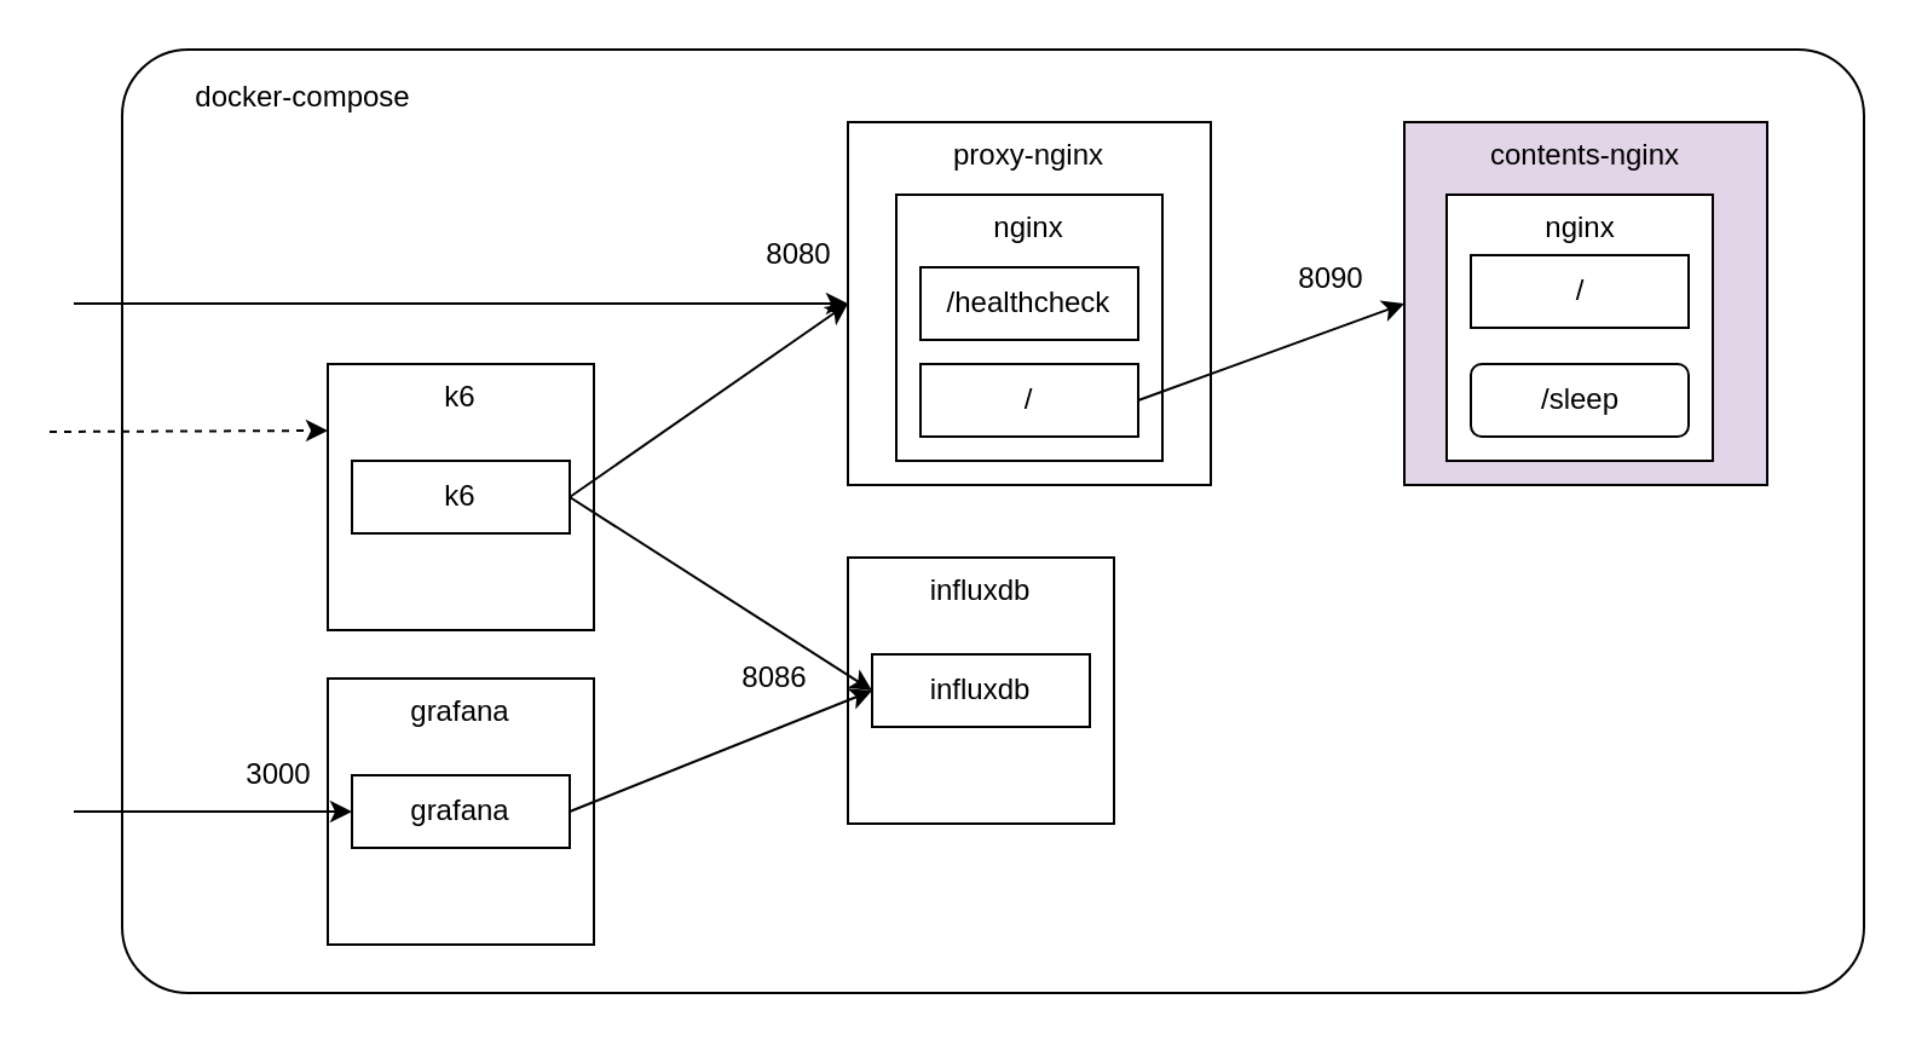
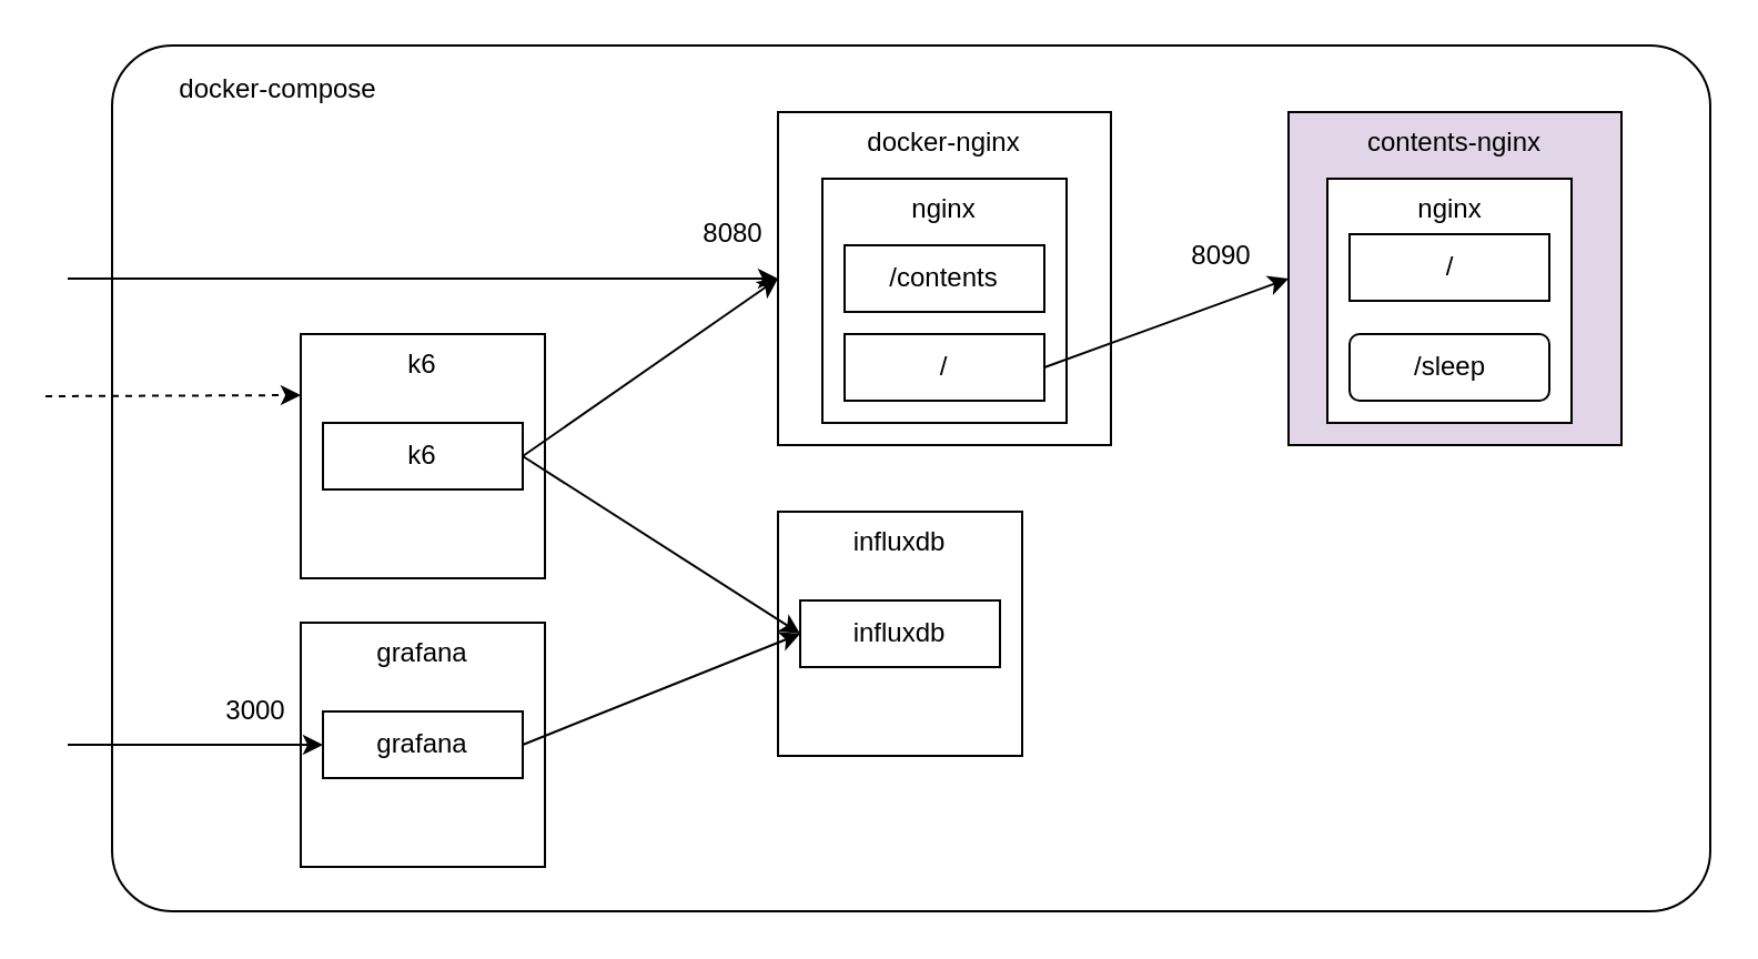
  <mxCell id="0" />
  <mxCell id="1" parent="0" />
  <mxCell id="2" value="" style="rounded=1;whiteSpace=wrap;html=1;arcSize=7;" vertex="1" parent="1"><mxGeometry x="50" y="20" width="720" height="390" as="geometry" /></mxCell>
- <mxCell id="3" value="proxy-nginx" style="whiteSpace=wrap;html=1;aspect=fixed;verticalAlign=top;" vertex="1" parent="1"><mxGeometry x="350" y="50" width="150" height="150" as="geometry" /></mxCell>
+ <mxCell id="3" value="docker-nginx" style="whiteSpace=wrap;html=1;aspect=fixed;verticalAlign=top;" vertex="1" parent="1"><mxGeometry x="350" y="50" width="150" height="150" as="geometry" /></mxCell>
  <mxCell id="4" value="contents-nginx" style="whiteSpace=wrap;html=1;aspect=fixed;verticalAlign=top;fillColor=#e1d5e7;" vertex="1" parent="1"><mxGeometry x="580" y="50" width="150" height="150" as="geometry" /></mxCell>
  <mxCell id="5" value="nginx" style="whiteSpace=wrap;html=1;aspect=fixed;verticalAlign=top;" vertex="1" parent="1"><mxGeometry x="370" y="80" width="110" height="110" as="geometry" /></mxCell>
  <mxCell id="6" value="nginx" style="whiteSpace=wrap;html=1;aspect=fixed;verticalAlign=top;" vertex="1" parent="1"><mxGeometry x="597.5" y="80" width="110" height="110" as="geometry" /></mxCell>
  <mxCell id="7" value="docker-compose" style="text;html=1;strokeColor=none;fillColor=none;align=center;verticalAlign=middle;whiteSpace=wrap;rounded=0;" vertex="1" parent="1"><mxGeometry x="70" y="30" width="110" height="20" as="geometry" /></mxCell>
  <mxCell id="8" value="" style="endArrow=classic;html=1;entryX=0;entryY=0.5;entryDx=0;entryDy=0;" edge="1" parent="1" target="3"><mxGeometry width="50" height="50" relative="1" as="geometry"><mxPoint x="30" y="125" as="sourcePoint" /><mxPoint x="130" y="95" as="targetPoint" /></mxGeometry></mxCell>
  <mxCell id="9" value="8080" style="text;html=1;strokeColor=none;fillColor=none;align=center;verticalAlign=middle;whiteSpace=wrap;rounded=0;" vertex="1" parent="1"><mxGeometry x="310" y="95" width="40" height="20" as="geometry" /></mxCell>
  <mxCell id="10" value="" style="endArrow=classic;html=1;entryX=0;entryY=0.5;entryDx=0;entryDy=0;exitX=1;exitY=0.5;exitDx=0;exitDy=0;" edge="1" parent="1" source="13" target="4"><mxGeometry width="50" height="50" relative="1" as="geometry"><mxPoint x="390" y="285" as="sourcePoint" /><mxPoint x="440" y="235" as="targetPoint" /></mxGeometry></mxCell>
  <mxCell id="11" value="8090" style="text;html=1;strokeColor=none;fillColor=none;align=center;verticalAlign=middle;whiteSpace=wrap;rounded=0;" vertex="1" parent="1"><mxGeometry x="530" y="105" width="40" height="20" as="geometry" /></mxCell>
- <mxCell id="12" value="/healthcheck" style="rounded=0;whiteSpace=wrap;html=1;" vertex="1" parent="1"><mxGeometry x="380" y="110" width="90" height="30" as="geometry" /></mxCell>
+ <mxCell id="12" value="/contents" style="rounded=0;whiteSpace=wrap;html=1;" vertex="1" parent="1"><mxGeometry x="380" y="110" width="90" height="30" as="geometry" /></mxCell>
  <mxCell id="13" value="/" style="rounded=0;whiteSpace=wrap;html=1;" vertex="1" parent="1"><mxGeometry x="380" y="150" width="90" height="30" as="geometry" /></mxCell>
  <mxCell id="14" value="/" style="rounded=0;whiteSpace=wrap;html=1;" vertex="1" parent="1"><mxGeometry x="607.5" y="105" width="90" height="30" as="geometry" /></mxCell>
  <mxCell id="15" value="/sleep" style="whiteSpace=wrap;html=1;rounded=1;" vertex="1" parent="1"><mxGeometry x="607.5" y="150" width="90" height="30" as="geometry" /></mxCell>
  <mxCell id="16" value="k6" style="whiteSpace=wrap;html=1;aspect=fixed;verticalAlign=top;" vertex="1" parent="1"><mxGeometry x="135" y="150" width="110" height="110" as="geometry" /></mxCell>
  <mxCell id="17" value="k6" style="rounded=0;whiteSpace=wrap;html=1;" vertex="1" parent="1"><mxGeometry x="145" y="190" width="90" height="30" as="geometry" /></mxCell>
  <mxCell id="18" value="" style="endArrow=classic;html=1;entryX=0;entryY=0.5;entryDx=0;entryDy=0;exitX=1;exitY=0.5;exitDx=0;exitDy=0;" edge="1" parent="1" source="17" target="3"><mxGeometry width="50" height="50" relative="1" as="geometry"><mxPoint x="20" y="290" as="sourcePoint" /><mxPoint x="70" y="240" as="targetPoint" /></mxGeometry></mxCell>
  <mxCell id="19" value="influxdb" style="whiteSpace=wrap;html=1;aspect=fixed;verticalAlign=top;" vertex="1" parent="1"><mxGeometry x="350" y="230" width="110" height="110" as="geometry" /></mxCell>
  <mxCell id="20" value="influxdb" style="rounded=0;whiteSpace=wrap;html=1;" vertex="1" parent="1"><mxGeometry x="360" y="270" width="90" height="30" as="geometry" /></mxCell>
  <mxCell id="21" value="grafana" style="whiteSpace=wrap;html=1;aspect=fixed;verticalAlign=top;" vertex="1" parent="1"><mxGeometry x="135" y="280" width="110" height="110" as="geometry" /></mxCell>
  <mxCell id="22" value="grafana" style="rounded=0;whiteSpace=wrap;html=1;" vertex="1" parent="1"><mxGeometry x="145" y="320" width="90" height="30" as="geometry" /></mxCell>
  <mxCell id="23" value="" style="endArrow=classic;html=1;" edge="1" parent="1"><mxGeometry width="50" height="50" relative="1" as="geometry"><mxPoint x="30" y="335" as="sourcePoint" /><mxPoint x="145" y="335" as="targetPoint" /></mxGeometry></mxCell>
  <mxCell id="24" value="3000" style="text;html=1;strokeColor=none;fillColor=none;align=center;verticalAlign=middle;whiteSpace=wrap;rounded=0;" vertex="1" parent="1"><mxGeometry x="95" y="310" width="40" height="20" as="geometry" /></mxCell>
  <mxCell id="25" value="" style="endArrow=classic;html=1;entryX=0;entryY=0.5;entryDx=0;entryDy=0;exitX=1;exitY=0.5;exitDx=0;exitDy=0;" edge="1" parent="1" source="17" target="20"><mxGeometry width="50" height="50" relative="1" as="geometry"><mxPoint x="50" y="270" as="sourcePoint" /><mxPoint x="100" y="220" as="targetPoint" /></mxGeometry></mxCell>
  <mxCell id="26" value="" style="endArrow=classic;html=1;entryX=0;entryY=0.5;entryDx=0;entryDy=0;exitX=1;exitY=0.5;exitDx=0;exitDy=0;" edge="1" parent="1" source="22" target="20"><mxGeometry width="50" height="50" relative="1" as="geometry"><mxPoint x="50" y="310" as="sourcePoint" /><mxPoint x="100" y="260" as="targetPoint" /></mxGeometry></mxCell>
- <mxCell id="27" value="8086" style="text;html=1;strokeColor=none;fillColor=none;align=center;verticalAlign=middle;whiteSpace=wrap;rounded=0;" vertex="1" parent="1"><mxGeometry x="300" y="270" width="40" height="20" as="geometry" /></mxCell>
  <mxCell id="28" value="" style="endArrow=classic;html=1;entryX=0;entryY=0.25;entryDx=0;entryDy=0;dashed=1;" edge="1" parent="1" target="16"><mxGeometry width="50" height="50" relative="1" as="geometry"><mxPoint x="20" y="178" as="sourcePoint" /><mxPoint x="50" y="180" as="targetPoint" /></mxGeometry></mxCell>
